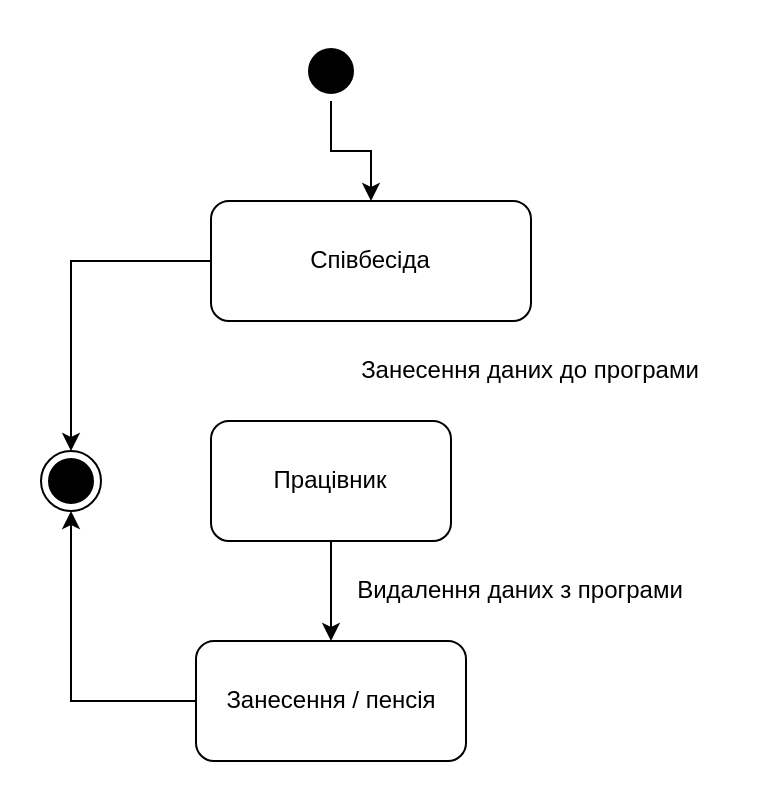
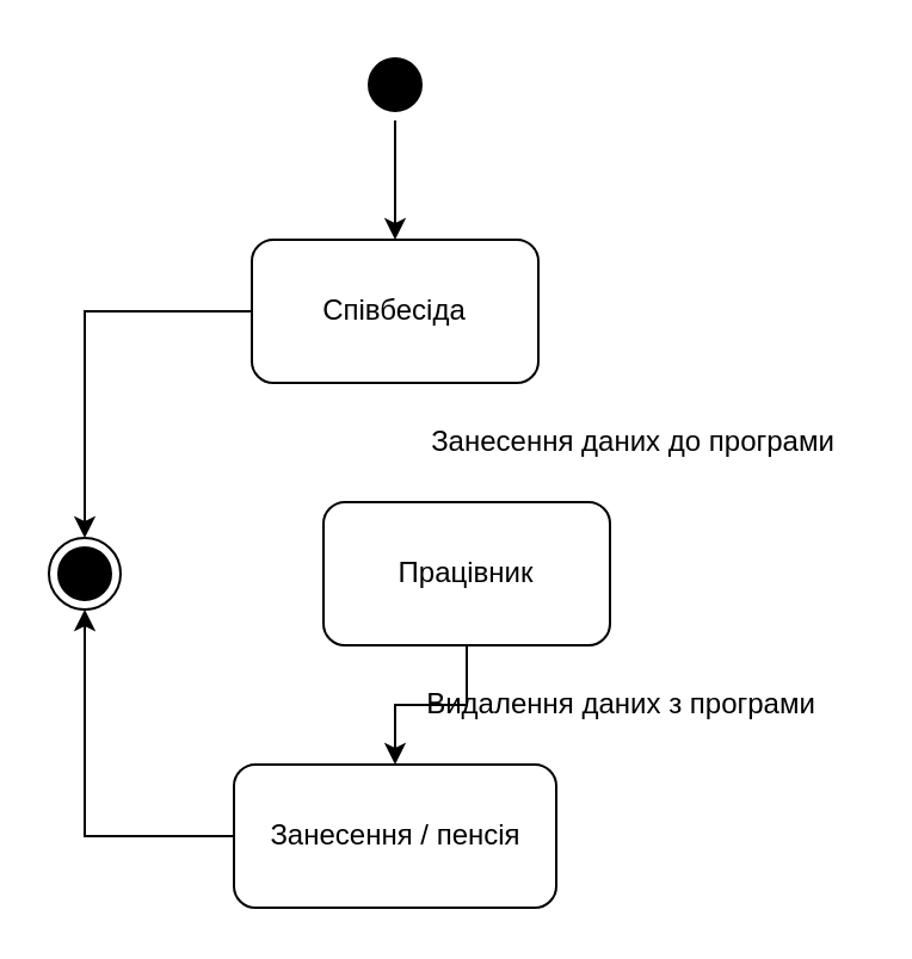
  <mxCell id="0" />
  <mxCell id="1" parent="0" />
  <mxCell id="2" style="edgeStyle=orthogonalEdgeStyle;rounded=0;orthogonalLoop=1;jettySize=auto;html=1;entryX=0.5;entryY=0;entryDx=0;entryDy=0;strokeColor=#000000;" edge="1" parent="1" source="3" target="6"><mxGeometry relative="1" as="geometry" /></mxCell>
  <mxCell id="3" value="" style="ellipse;html=1;shape=startState;fillColor=#000000;strokeColor=#000000;" vertex="1" parent="1"><mxGeometry x="150" y="20" width="30" height="30" as="geometry" /></mxCell>
  <mxCell id="4" value="" style="ellipse;html=1;shape=endState;fillColor=#000000;strokeColor=#000000;" vertex="1" parent="1"><mxGeometry x="20" y="225" width="30" height="30" as="geometry" /></mxCell>
  <mxCell id="5" style="edgeStyle=orthogonalEdgeStyle;rounded=0;orthogonalLoop=1;jettySize=auto;html=1;entryX=0.5;entryY=0;entryDx=0;entryDy=0;strokeColor=#000000;" edge="1" parent="1" source="6" target="4"><mxGeometry relative="1" as="geometry" /></mxCell>
- <mxCell id="6" value="Співбесіда" style="rounded=1;whiteSpace=wrap;html=1;" vertex="1" parent="1"><mxGeometry x="105" y="100" width="160" height="60" as="geometry" /></mxCell>
+ <mxCell id="6" value="Співбесіда" style="rounded=1;whiteSpace=wrap;html=1;" vertex="1" parent="1"><mxGeometry x="105" y="100" width="120" height="60" as="geometry" /></mxCell>
  <mxCell id="7" value="" style="edgeStyle=orthogonalEdgeStyle;rounded=0;orthogonalLoop=1;jettySize=auto;html=1;strokeColor=#000000;" edge="1" parent="1" source="8" target="10"><mxGeometry relative="1" as="geometry" /></mxCell>
- <mxCell id="8" value="Працівник" style="rounded=1;whiteSpace=wrap;html=1;" vertex="1" parent="1"><mxGeometry x="105" y="210" width="120" height="60" as="geometry" /></mxCell>
+ <mxCell id="8" value="Працівник" style="rounded=1;whiteSpace=wrap;html=1;" vertex="1" parent="1"><mxGeometry x="135" y="210" width="120" height="60" as="geometry" /></mxCell>
  <mxCell id="9" style="edgeStyle=orthogonalEdgeStyle;rounded=0;orthogonalLoop=1;jettySize=auto;html=1;entryX=0.5;entryY=1;entryDx=0;entryDy=0;strokeColor=#000000;" edge="1" parent="1" source="10" target="4"><mxGeometry relative="1" as="geometry" /></mxCell>
  <mxCell id="10" value="Занесення / пенсія" style="rounded=1;whiteSpace=wrap;html=1;" vertex="1" parent="1"><mxGeometry x="97.5" y="320" width="135" height="60" as="geometry" /></mxCell>
  <mxCell id="11" value="Занесення даних до програми" style="text;html=1;strokeColor=none;fillColor=none;align=center;verticalAlign=middle;whiteSpace=wrap;rounded=0;" vertex="1" parent="1"><mxGeometry x="170" y="170" width="190" height="30" as="geometry" /></mxCell>
  <mxCell id="12" value="Видалення даних з програми" style="text;html=1;strokeColor=none;fillColor=none;align=center;verticalAlign=middle;whiteSpace=wrap;rounded=0;" vertex="1" parent="1"><mxGeometry x="170" y="280" width="180" height="30" as="geometry" /></mxCell>
